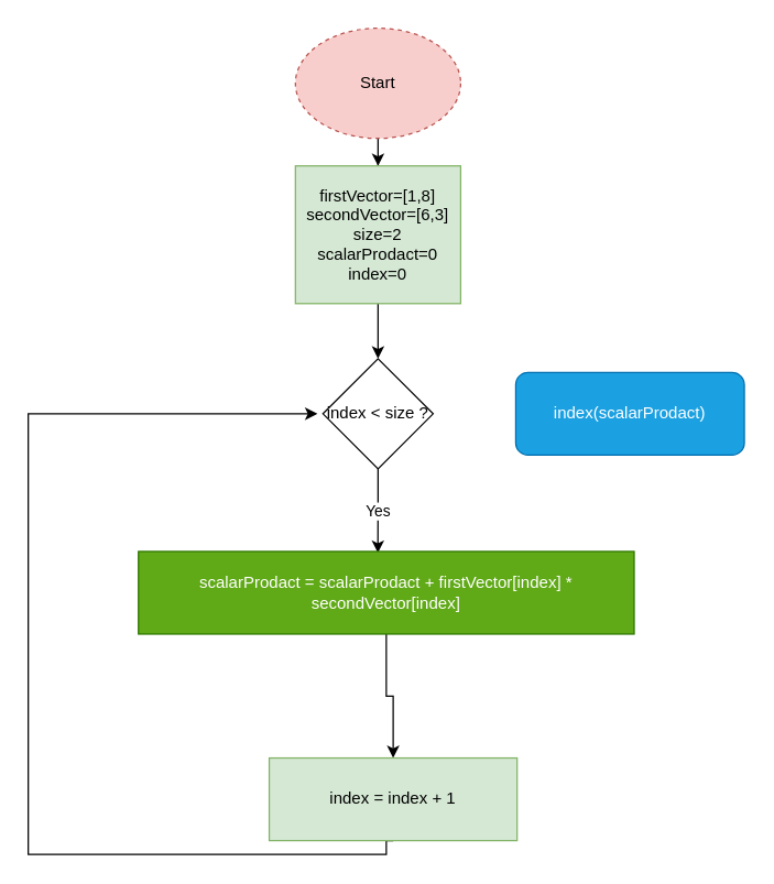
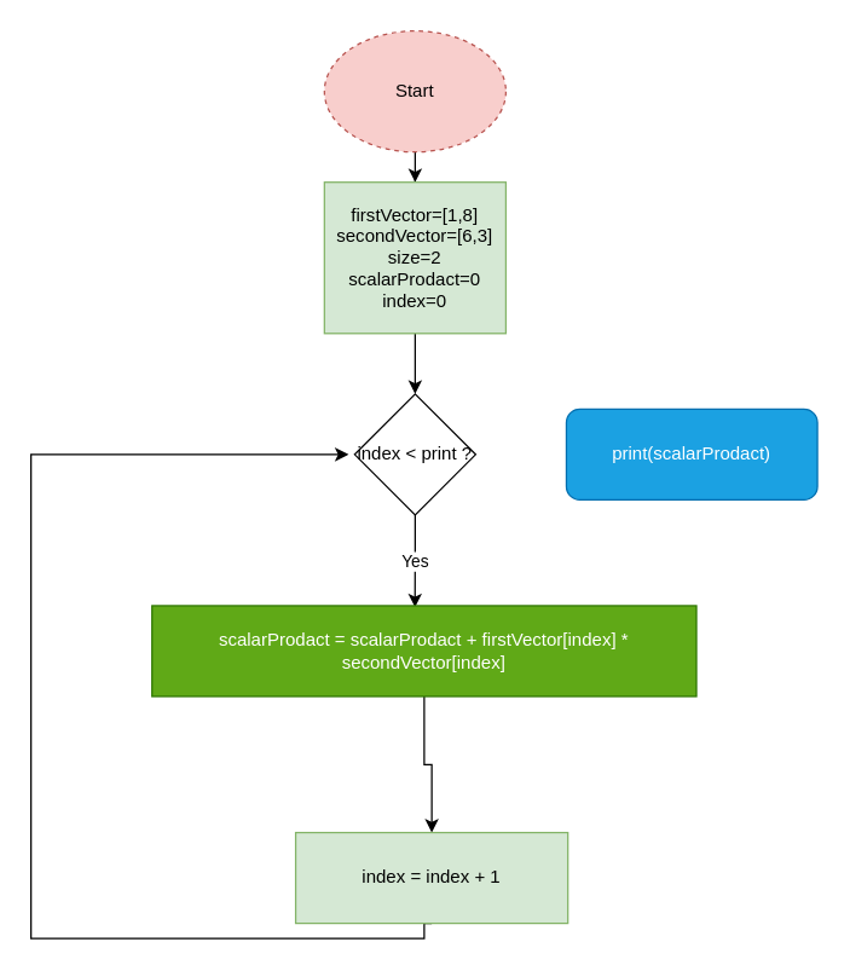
  <mxCell id="0" />
  <mxCell id="1" parent="0" />
  <mxCell id="2" value="" style="edgeStyle=orthogonalEdgeStyle;rounded=0;orthogonalLoop=1;jettySize=auto;html=1;" edge="1" parent="1" source="3" target="5"><mxGeometry relative="1" as="geometry" /></mxCell>
  <mxCell id="3" value="Start" style="ellipse;whiteSpace=wrap;html=1;fillColor=#f8cecc;strokeColor=#b85450;dashed=1;" vertex="1" parent="1"><mxGeometry x="214" y="20" width="120" height="80" as="geometry" /></mxCell>
  <mxCell id="4" value="" style="edgeStyle=orthogonalEdgeStyle;rounded=0;orthogonalLoop=1;jettySize=auto;html=1;" edge="1" parent="1" source="5" target="7"><mxGeometry relative="1" as="geometry" /></mxCell>
  <mxCell id="5" value="firstVector=[1,8]&lt;br&gt;secondVector=[6,3]&lt;br&gt;size=2&lt;br&gt;scalarProdact=0&lt;br&gt;index=0" style="whiteSpace=wrap;html=1;fillColor=#d5e8d4;strokeColor=#82b366;" vertex="1" parent="1"><mxGeometry x="214" y="120" width="120" height="100" as="geometry" /></mxCell>
  <mxCell id="6" value="Yes" style="edgeStyle=orthogonalEdgeStyle;rounded=0;orthogonalLoop=1;jettySize=auto;html=1;entryX=0.483;entryY=0.017;entryDx=0;entryDy=0;entryPerimeter=0;" edge="1" parent="1" source="7" target="9"><mxGeometry relative="1" as="geometry"><Array as="points"><mxPoint x="274" y="360" /><mxPoint x="274" y="360" /></Array></mxGeometry></mxCell>
- <mxCell id="7" value="index &amp;lt; size ?" style="rhombus;whiteSpace=wrap;html=1;" vertex="1" parent="1"><mxGeometry x="234" y="260" width="80" height="80" as="geometry" /></mxCell>
+ <mxCell id="7" value="index &amp;lt; print ?" style="rhombus;whiteSpace=wrap;html=1;" vertex="1" parent="1"><mxGeometry x="234" y="260" width="80" height="80" as="geometry" /></mxCell>
  <mxCell id="8" value="" style="edgeStyle=orthogonalEdgeStyle;rounded=0;orthogonalLoop=1;jettySize=auto;html=1;" edge="1" parent="1" source="9" target="12"><mxGeometry relative="1" as="geometry" /></mxCell>
  <mxCell id="9" value="scalarProdact = scalarProdact + firstVector[index] * secondVector[index]" style="whiteSpace=wrap;html=1;fillColor=#60a917;fontColor=#ffffff;strokeColor=#2D7600;" vertex="1" parent="1"><mxGeometry x="100" y="400" width="360" height="60" as="geometry" /></mxCell>
- <mxCell id="10" value="index(scalarProdact)" style="rounded=1;whiteSpace=wrap;html=1;fillColor=#1ba1e2;fontColor=#ffffff;strokeColor=#006EAF;" vertex="1" parent="1"><mxGeometry x="374" y="270" width="166" height="60" as="geometry" /></mxCell>
+ <mxCell id="10" value="print(scalarProdact)" style="rounded=1;whiteSpace=wrap;html=1;fillColor=#1ba1e2;fontColor=#ffffff;strokeColor=#006EAF;" vertex="1" parent="1"><mxGeometry x="374" y="270" width="166" height="60" as="geometry" /></mxCell>
  <mxCell id="11" style="edgeStyle=orthogonalEdgeStyle;rounded=0;orthogonalLoop=1;jettySize=auto;html=1;exitX=0.5;exitY=1;exitDx=0;exitDy=0;" edge="1" parent="1" source="12"><mxGeometry relative="1" as="geometry"><mxPoint x="230" y="300" as="targetPoint" /><Array as="points"><mxPoint x="280" y="620" /><mxPoint x="20" y="620" /><mxPoint x="20" y="300" /></Array></mxGeometry></mxCell>
  <mxCell id="12" value="index = index + 1" style="whiteSpace=wrap;html=1;fillColor=#d5e8d4;strokeColor=#82b366;" vertex="1" parent="1"><mxGeometry x="195" y="550" width="180" height="60" as="geometry" /></mxCell>
